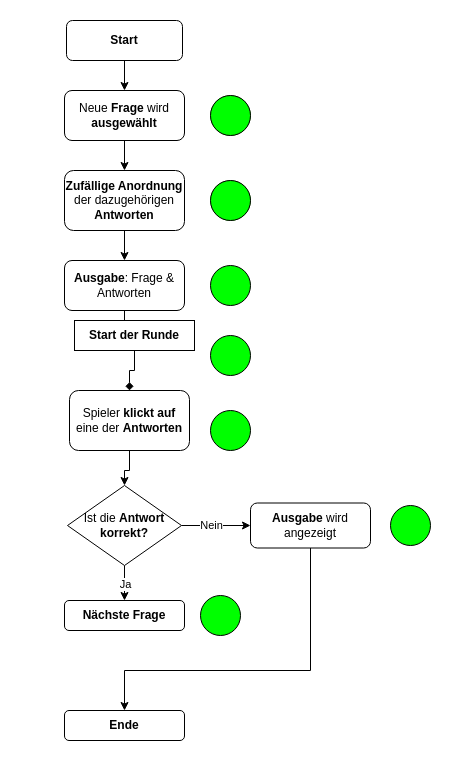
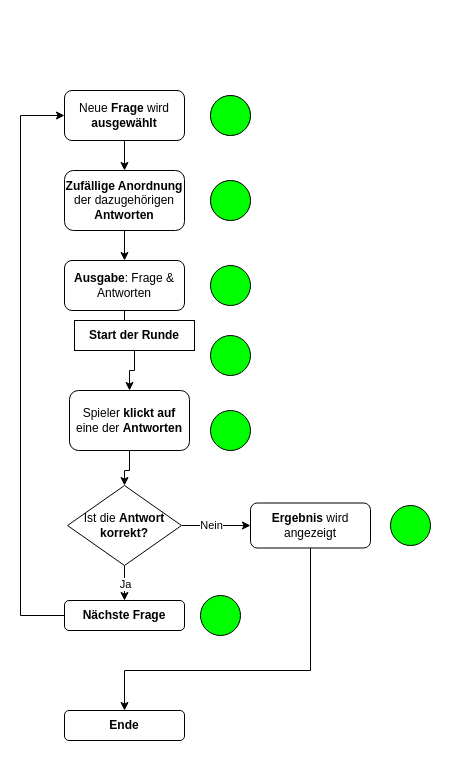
  <mxCell id="0" />
  <mxCell id="1" parent="0" />
- <mxCell id="2" value="" style="edgeStyle=orthogonalEdgeStyle;rounded=0;orthogonalLoop=1;jettySize=auto;html=1;" parent="1" source="3" target="5" edge="1"><mxGeometry relative="1" as="geometry" /></mxCell>
- <mxCell id="3" value="&lt;b&gt;Start&lt;/b&gt;" style="rounded=1;whiteSpace=wrap;html=1;" parent="1" vertex="1"><mxGeometry x="66" y="20" width="116" height="40" as="geometry" /></mxCell>
  <mxCell id="4" value="" style="edgeStyle=orthogonalEdgeStyle;rounded=0;orthogonalLoop=1;jettySize=auto;html=1;" parent="1" source="5" target="7" edge="1"><mxGeometry relative="1" as="geometry" /></mxCell>
  <mxCell id="5" value="Neue &lt;b&gt;Frage &lt;/b&gt;wird &lt;b&gt;ausgewählt&lt;/b&gt;" style="rounded=1;whiteSpace=wrap;html=1;" parent="1" vertex="1"><mxGeometry x="64" y="90" width="120" height="50" as="geometry" /></mxCell>
  <mxCell id="6" value="" style="edgeStyle=orthogonalEdgeStyle;rounded=0;orthogonalLoop=1;jettySize=auto;html=1;" parent="1" source="7" target="9" edge="1"><mxGeometry relative="1" as="geometry" /></mxCell>
  <mxCell id="7" value="&lt;b&gt;Zufällige Anordnung&lt;/b&gt; der dazugehörigen &lt;b&gt;Antworten&lt;/b&gt;" style="rounded=1;whiteSpace=wrap;html=1;" parent="1" vertex="1"><mxGeometry x="64" y="170" width="120" height="60" as="geometry" /></mxCell>
  <mxCell id="8" value="" style="edgeStyle=orthogonalEdgeStyle;rounded=0;orthogonalLoop=1;jettySize=auto;html=1;" parent="1" source="9" target="11" edge="1"><mxGeometry relative="1" as="geometry" /></mxCell>
  <mxCell id="9" value="&lt;b&gt;Ausgabe&lt;/b&gt;: Frage &amp;amp; Antworten" style="rounded=1;whiteSpace=wrap;html=1;" parent="1" vertex="1"><mxGeometry x="64" y="260" width="120" height="50" as="geometry" /></mxCell>
- <mxCell id="10" value="" style="edgeStyle=orthogonalEdgeStyle;rounded=0;orthogonalLoop=1;jettySize=auto;html=1;endArrow=diamond;" parent="1" source="11" target="13" edge="1"><mxGeometry relative="1" as="geometry" /></mxCell>
+ <mxCell id="10" value="" style="edgeStyle=orthogonalEdgeStyle;rounded=0;orthogonalLoop=1;jettySize=auto;html=1;" parent="1" source="11" target="13" edge="1"><mxGeometry relative="1" as="geometry" /></mxCell>
  <mxCell id="11" value="&lt;b&gt;Start der Runde&lt;/b&gt;" style="rounded=0;whiteSpace=wrap;html=1;" parent="1" vertex="1"><mxGeometry x="74" y="320" width="120" height="30" as="geometry" /></mxCell>
  <mxCell id="12" value="" style="edgeStyle=orthogonalEdgeStyle;rounded=0;orthogonalLoop=1;jettySize=auto;html=1;" parent="1" source="13" target="18" edge="1"><mxGeometry relative="1" as="geometry" /></mxCell>
  <mxCell id="13" value="Spieler &lt;b&gt;klickt auf &lt;/b&gt;eine der &lt;b&gt;Antworten&lt;/b&gt;" style="rounded=1;whiteSpace=wrap;html=1;" parent="1" vertex="1"><mxGeometry x="69" y="390" width="120" height="60" as="geometry" /></mxCell>
  <mxCell id="14" value="" style="edgeStyle=orthogonalEdgeStyle;rounded=0;orthogonalLoop=1;jettySize=auto;html=1;" parent="1" source="18" target="20" edge="1"><mxGeometry relative="1" as="geometry" /></mxCell>
  <mxCell id="15" value="Nein" style="edgeLabel;html=1;align=center;verticalAlign=middle;resizable=0;points=[];" parent="14" vertex="1" connectable="0"><mxGeometry x="-0.164" y="1" relative="1" as="geometry"><mxPoint as="offset" /></mxGeometry></mxCell>
  <mxCell id="16" value="" style="edgeStyle=orthogonalEdgeStyle;rounded=0;orthogonalLoop=1;jettySize=auto;html=1;" parent="1" source="18" target="22" edge="1"><mxGeometry relative="1" as="geometry" /></mxCell>
  <mxCell id="17" value="Ja" style="edgeLabel;html=1;align=center;verticalAlign=middle;resizable=0;points=[];" parent="16" vertex="1" connectable="0"><mxGeometry x="-0.179" relative="1" as="geometry"><mxPoint as="offset" /></mxGeometry></mxCell>
  <mxCell id="18" value="Ist die &lt;b&gt;Antwort korrekt?&lt;/b&gt;" style="rhombus;whiteSpace=wrap;html=1;" parent="1" vertex="1"><mxGeometry x="67" y="485" width="114" height="80" as="geometry" /></mxCell>
  <mxCell id="19" style="edgeStyle=orthogonalEdgeStyle;rounded=0;orthogonalLoop=1;jettySize=auto;html=1;exitX=0.5;exitY=1;exitDx=0;exitDy=0;entryX=0.5;entryY=0;entryDx=0;entryDy=0;" parent="1" source="20" target="23" edge="1"><mxGeometry relative="1" as="geometry"><Array as="points"><mxPoint x="310" y="670" /><mxPoint x="124" y="670" /></Array></mxGeometry></mxCell>
- <mxCell id="20" value="&lt;b&gt;Ausgabe &lt;/b&gt;wird angezeigt" style="rounded=1;whiteSpace=wrap;html=1;" parent="1" vertex="1"><mxGeometry x="250" y="502.5" width="120" height="45" as="geometry" /></mxCell>
+ <mxCell id="20" value="&lt;b&gt;Ergebnis &lt;/b&gt;wird angezeigt" style="rounded=1;whiteSpace=wrap;html=1;" parent="1" vertex="1"><mxGeometry x="250" y="502.5" width="120" height="45" as="geometry" /></mxCell>
+ <mxCell id="21" style="edgeStyle=orthogonalEdgeStyle;rounded=0;orthogonalLoop=1;jettySize=auto;html=1;entryX=0;entryY=0.5;entryDx=0;entryDy=0;" parent="1" source="22" target="5" edge="1"><mxGeometry relative="1" as="geometry"><Array as="points"><mxPoint x="20" y="615" /><mxPoint x="20" y="115" /></Array></mxGeometry></mxCell>
  <mxCell id="22" value="&lt;b&gt;Nächste Frage&lt;/b&gt;" style="rounded=1;whiteSpace=wrap;html=1;" parent="1" vertex="1"><mxGeometry x="64" y="600" width="120" height="30" as="geometry" /></mxCell>
  <mxCell id="23" value="&lt;b&gt;Ende&lt;/b&gt;" style="rounded=1;whiteSpace=wrap;html=1;" parent="1" vertex="1"><mxGeometry x="64" y="710" width="120" height="30" as="geometry" /></mxCell>
  <mxCell id="24" value="" style="ellipse;whiteSpace=wrap;html=1;aspect=fixed;fillColor=#00FF00;strokeColor=#82b366;" parent="1" vertex="1"><mxGeometry x="210" y="95" width="40" height="40" as="geometry" /></mxCell>
  <mxCell id="25" value="" style="ellipse;whiteSpace=wrap;html=1;aspect=fixed;fillColor=#00FF00;strokeColor=#82b366;" parent="1" vertex="1"><mxGeometry x="210" y="180" width="40" height="40" as="geometry" /></mxCell>
  <mxCell id="26" value="" style="ellipse;whiteSpace=wrap;html=1;aspect=fixed;fillColor=#00FF00;strokeColor=#000000;" parent="1" vertex="1"><mxGeometry x="210" y="265" width="40" height="40" as="geometry" /></mxCell>
  <mxCell id="27" value="" style="ellipse;whiteSpace=wrap;html=1;aspect=fixed;fillColor=#00FF00;strokeColor=#000000;" parent="1" vertex="1"><mxGeometry x="210" y="335" width="40" height="40" as="geometry" /></mxCell>
  <mxCell id="28" value="" style="ellipse;whiteSpace=wrap;html=1;aspect=fixed;fillColor=#00FF00;strokeColor=#000000;" parent="1" vertex="1"><mxGeometry x="210" y="410" width="40" height="40" as="geometry" /></mxCell>
  <mxCell id="29" value="" style="ellipse;whiteSpace=wrap;html=1;aspect=fixed;fillColor=#00FF00;strokeColor=#000000;" parent="1" vertex="1"><mxGeometry x="390" y="505" width="40" height="40" as="geometry" /></mxCell>
  <mxCell id="30" value="" style="ellipse;whiteSpace=wrap;html=1;aspect=fixed;fillColor=#00FF00;strokeColor=#000000;" parent="1" vertex="1"><mxGeometry x="200" y="595" width="40" height="40" as="geometry" /></mxCell>
  <mxCell id="31" value="" style="ellipse;whiteSpace=wrap;html=1;aspect=fixed;fillColor=#00FF00;strokeColor=#000000;" vertex="1" parent="1"><mxGeometry x="210" y="95" width="40" height="40" as="geometry" /></mxCell>
  <mxCell id="32" value="" style="ellipse;whiteSpace=wrap;html=1;aspect=fixed;fillColor=#00FF00;strokeColor=#000000;" vertex="1" parent="1"><mxGeometry x="210" y="180" width="40" height="40" as="geometry" /></mxCell>
